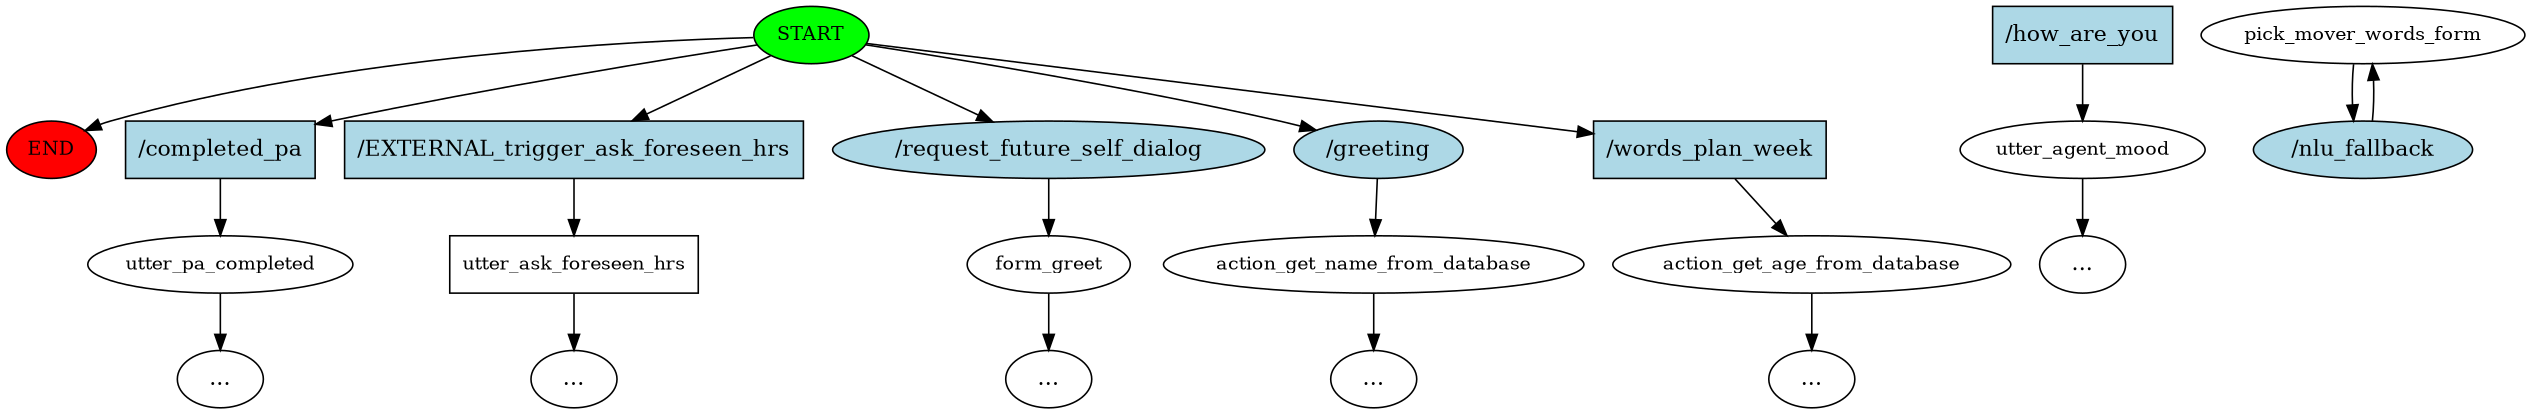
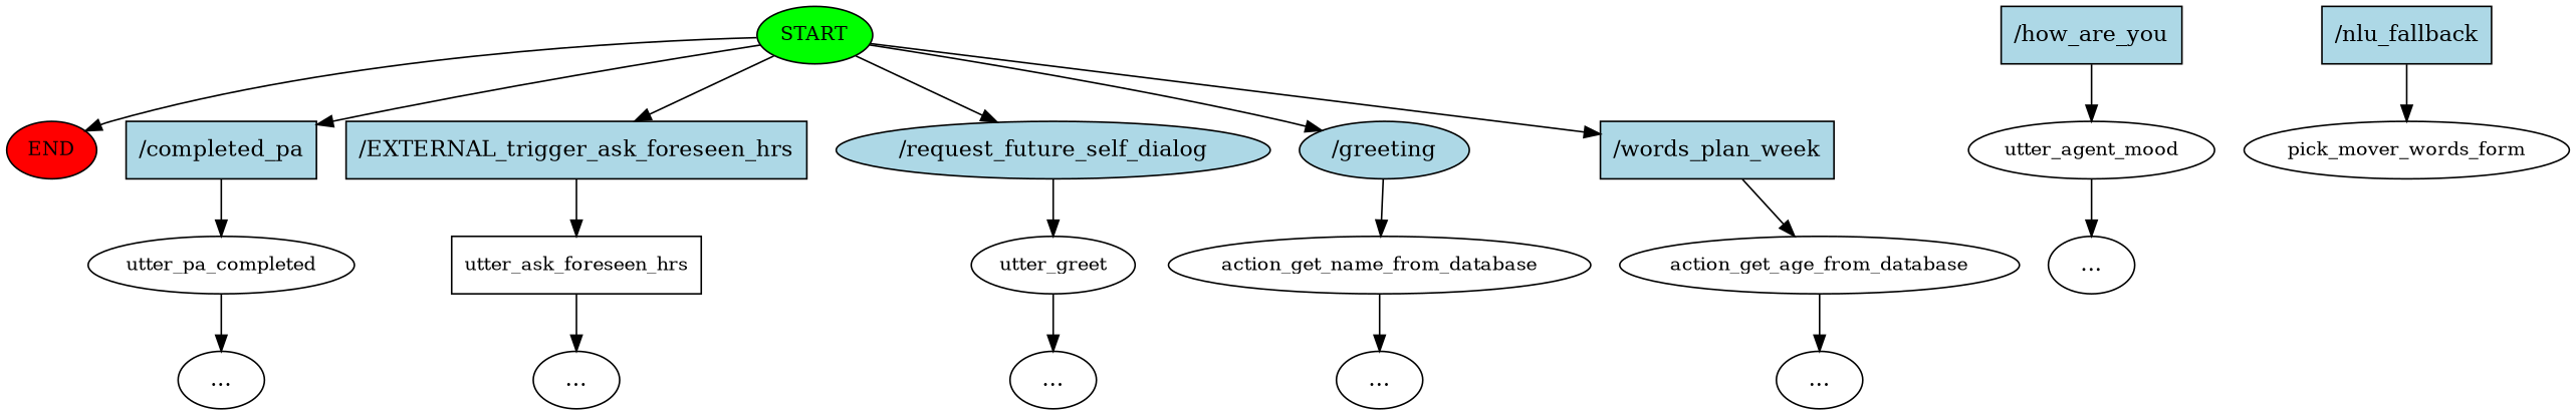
  digraph {
    n1 [fillcolor=green fontsize=12 label=START style=filled]
    n2 [fillcolor=red fontsize=12 label=END style=filled]
    n3 [fillcolor=lightblue label="/completed_pa" shape=rect style=filled]
    n4 [fillcolor=lightblue label="/EXTERNAL_trigger_ask_foreseen_hrs" shape=rect style=filled]
    n5 [fillcolor=lightblue label="/request_future_self_dialog" shape=ellipse style=filled]
    n6 [fillcolor=lightblue label="/greeting" shape=ellipse style=filled]
    n7 [fillcolor=lightblue label="/words_plan_week" shape=rect style=filled]
    n8 [fontsize=12 label=utter_pa_completed]
    n9 [fontsize=12 label=utter_ask_foreseen_hrs shape=box]
-   n10 [fontsize=12 label=form_greet]
+   n10 [fontsize=12 label=utter_greet]
    n11 [fontsize=12 label=action_get_name_from_database]
    n12 [fontsize=12 label=action_get_age_from_database]
    n13 [fillcolor=lightblue label="/how_are_you" shape=rect style=filled]
    n14 [fontsize=12 label=utter_agent_mood]
    n15 [label="..."]
    n16 [label="..."]
    n17 [label="..."]
    n18 [label="..."]
    n19 [label="..."]
    n20 [label="..."]
    n21 [fontsize=12 label=pick_mover_words_form]
-   n22 [fillcolor=lightblue label="/nlu_fallback" shape=ellipse style=filled]
+   n22 [fillcolor=lightblue label="/nlu_fallback" shape=rect style=filled]
    n1 -> n2
    n1 -> n3
    n1 -> n4
    n1 -> n5
    n1 -> n6
    n1 -> n7
    n3 -> n8
    n4 -> n9
    n5 -> n10
    n6 -> n11
    n7 -> n12
    n8 -> n15
    n9 -> n16
    n10 -> n17
    n11 -> n18
    n12 -> n19
    n13 -> n14
    n14 -> n20
-   n21 -> n22
    n22 -> n21
  }
